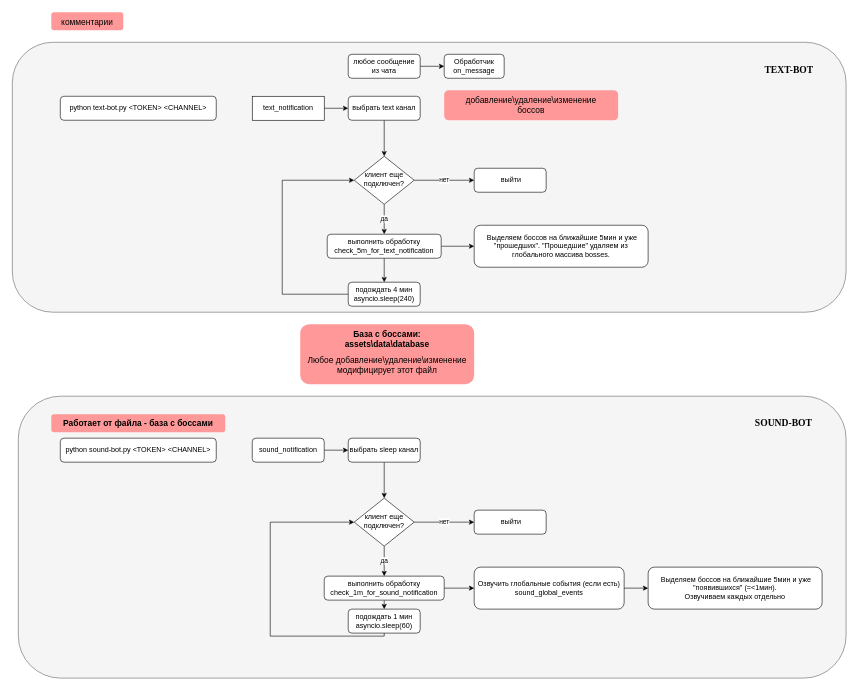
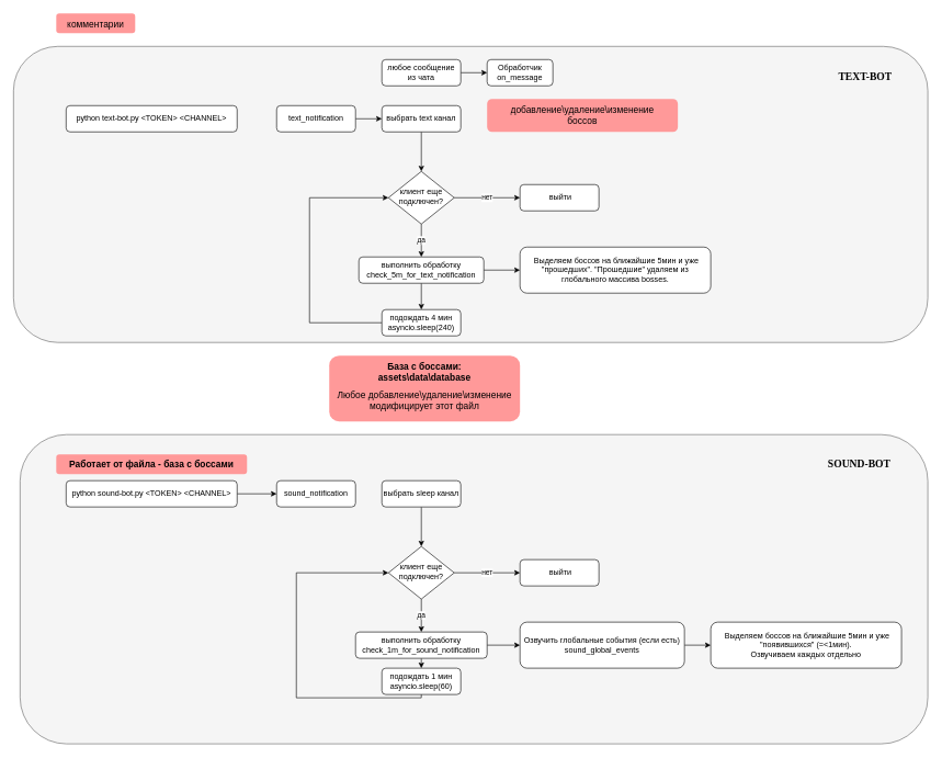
  <mxCell id="0" />
  <mxCell id="1" parent="0" />
  <mxCell id="2" value="" style="rounded=1;whiteSpace=wrap;html=1;labelBackgroundColor=default;labelBorderColor=none;fontSize=14;fillColor=#f5f5f5;textOpacity=10;fontColor=#333333;strokeColor=#666666;" vertex="1" parent="1"><mxGeometry x="20" y="70" width="1390" height="450" as="geometry" /></mxCell>
  <mxCell id="3" value="" style="rounded=1;whiteSpace=wrap;html=1;labelBackgroundColor=default;labelBorderColor=none;fontSize=14;fillColor=#f5f5f5;textOpacity=10;fontColor=#333333;strokeColor=#666666;" vertex="1" parent="1"><mxGeometry x="30" y="660" width="1380" height="470" as="geometry" /></mxCell>
  <mxCell id="4" value="python text-bot.py &amp;lt;TOKEN&amp;gt; &amp;lt;CHANNEL&amp;gt;" style="rounded=1;whiteSpace=wrap;html=1;fontSize=12;glass=0;strokeWidth=1;shadow=0;" parent="1" vertex="1"><mxGeometry x="100" y="160" width="260" height="40" as="geometry" /></mxCell>
  <mxCell id="5" style="edgeStyle=orthogonalEdgeStyle;rounded=0;orthogonalLoop=1;jettySize=auto;html=1;entryX=0;entryY=0.5;entryDx=0;entryDy=0;" edge="1" parent="1" source="6" target="11"><mxGeometry relative="1" as="geometry" /></mxCell>
- <mxCell id="6" value="text_notification" style="whiteSpace=wrap;html=1;fontSize=12;glass=0;strokeWidth=1;shadow=0;rounded=0;" vertex="1" parent="1"><mxGeometry x="420" y="160" width="120" height="40" as="geometry" /></mxCell>
+ <mxCell id="6" value="text_notification" style="rounded=1;whiteSpace=wrap;html=1;fontSize=12;glass=0;strokeWidth=1;shadow=0;" vertex="1" parent="1"><mxGeometry x="420" y="160" width="120" height="40" as="geometry" /></mxCell>
  <mxCell id="7" value="да" style="edgeStyle=orthogonalEdgeStyle;rounded=0;orthogonalLoop=1;jettySize=auto;html=1;entryX=0.5;entryY=0;entryDx=0;entryDy=0;" edge="1" parent="1" source="9" target="15"><mxGeometry relative="1" as="geometry" /></mxCell>
  <mxCell id="8" value="нет" style="edgeStyle=orthogonalEdgeStyle;rounded=0;orthogonalLoop=1;jettySize=auto;html=1;entryX=0;entryY=0.5;entryDx=0;entryDy=0;" edge="1" parent="1" source="9" target="12"><mxGeometry relative="1" as="geometry" /></mxCell>
  <mxCell id="9" value="клиент еще подключен?" style="rhombus;whiteSpace=wrap;html=1;shadow=0;fontFamily=Helvetica;fontSize=12;align=center;strokeWidth=1;spacing=6;spacingTop=-4;" vertex="1" parent="1"><mxGeometry x="590" y="260" width="100" height="80" as="geometry" /></mxCell>
  <mxCell id="10" style="edgeStyle=orthogonalEdgeStyle;rounded=0;orthogonalLoop=1;jettySize=auto;html=1;" edge="1" parent="1" source="11" target="9"><mxGeometry relative="1" as="geometry" /></mxCell>
  <mxCell id="11" value="выбрать text канал" style="rounded=1;whiteSpace=wrap;html=1;fontSize=12;glass=0;strokeWidth=1;shadow=0;" vertex="1" parent="1"><mxGeometry x="580" y="160" width="120" height="40" as="geometry" /></mxCell>
  <mxCell id="12" value="&amp;nbsp;выйти" style="rounded=1;whiteSpace=wrap;html=1;fontSize=12;glass=0;strokeWidth=1;shadow=0;" vertex="1" parent="1"><mxGeometry x="790" y="280" width="120" height="40" as="geometry" /></mxCell>
  <mxCell id="13" style="edgeStyle=orthogonalEdgeStyle;rounded=0;orthogonalLoop=1;jettySize=auto;html=1;exitX=0.5;exitY=1;exitDx=0;exitDy=0;entryX=0.5;entryY=0;entryDx=0;entryDy=0;" edge="1" parent="1" source="15" target="17"><mxGeometry relative="1" as="geometry" /></mxCell>
  <mxCell id="14" style="edgeStyle=orthogonalEdgeStyle;rounded=0;orthogonalLoop=1;jettySize=auto;html=1;" edge="1" parent="1" source="15" target="18"><mxGeometry relative="1" as="geometry"><mxPoint x="900" y="410" as="targetPoint" /></mxGeometry></mxCell>
  <mxCell id="15" value="выполнить обработку&lt;br&gt;check_5m_for_text_notification" style="rounded=1;whiteSpace=wrap;html=1;fontSize=12;glass=0;strokeWidth=1;shadow=0;" vertex="1" parent="1"><mxGeometry x="545" y="390" width="190" height="40" as="geometry" /></mxCell>
  <mxCell id="16" style="edgeStyle=orthogonalEdgeStyle;rounded=0;orthogonalLoop=1;jettySize=auto;html=1;entryX=0;entryY=0.5;entryDx=0;entryDy=0;fontSize=14;" edge="1" parent="1" source="17" target="9"><mxGeometry relative="1" as="geometry"><Array as="points"><mxPoint x="470" y="490" /><mxPoint x="470" y="300" /></Array></mxGeometry></mxCell>
  <mxCell id="17" value="подождать 4 мин&lt;br&gt;asyncio.sleep(240)" style="rounded=1;whiteSpace=wrap;html=1;fontSize=12;glass=0;strokeWidth=1;shadow=0;" vertex="1" parent="1"><mxGeometry x="580" y="470" width="120" height="40" as="geometry" /></mxCell>
  <mxCell id="18" value="&amp;nbsp;Выделяем боссов на ближайшие 5мин и уже &quot;прошедших&quot;. &quot;Прошедшие&quot; удаляем из глобального массива bosses." style="rounded=1;whiteSpace=wrap;html=1;fontSize=12;glass=0;strokeWidth=1;shadow=0;" vertex="1" parent="1"><mxGeometry x="790" y="375" width="290" height="70" as="geometry" /></mxCell>
  <mxCell id="19" style="edgeStyle=orthogonalEdgeStyle;rounded=0;orthogonalLoop=1;jettySize=auto;html=1;entryX=0;entryY=0.5;entryDx=0;entryDy=0;" edge="1" parent="1" source="20" target="21"><mxGeometry relative="1" as="geometry" /></mxCell>
  <mxCell id="20" value="любое сообщение&lt;br&gt;из чата" style="rounded=1;whiteSpace=wrap;html=1;fontSize=12;glass=0;strokeWidth=1;shadow=0;" vertex="1" parent="1"><mxGeometry x="580" width="120" height="40" as="geometry" y="90" /></mxCell>
  <mxCell id="21" value="Обработчик&lt;br&gt;on_message" style="rounded=1;whiteSpace=wrap;html=1;" vertex="1" parent="1"><mxGeometry x="740" width="100" height="40" as="geometry" y="90" /></mxCell>
  <mxCell id="22" value="&lt;h1 style=&quot;font-size: 14px&quot;&gt;База с боссами:&lt;br style=&quot;font-size: 14px&quot;&gt;assets\data\database&lt;br style=&quot;font-size: 14px&quot;&gt;&lt;/h1&gt;&lt;div&gt;Любое добавление\удаление\изменение&lt;/div&gt;&lt;div&gt;модифицирует этот файл&lt;/div&gt;" style="text;html=1;strokeColor=none;fillColor=#FF9999;spacing=5;spacingTop=-10;whiteSpace=wrap;overflow=hidden;rounded=1;fontSize=14;align=center;" vertex="1" parent="1"><mxGeometry x="500" y="540" width="290" height="100" as="geometry" /></mxCell>
+ <mxCell id="23" style="edgeStyle=orthogonalEdgeStyle;rounded=0;orthogonalLoop=1;jettySize=auto;html=1;" edge="1" parent="1" source="24" target="26"><mxGeometry relative="1" as="geometry" /></mxCell>
  <mxCell id="24" value="python sound-bot.py &amp;lt;TOKEN&amp;gt; &amp;lt;CHANNEL&amp;gt;" style="rounded=1;whiteSpace=wrap;html=1;fontSize=12;glass=0;strokeWidth=1;shadow=0;" vertex="1" parent="1"><mxGeometry x="100" y="730" width="260" height="40" as="geometry" /></mxCell>
- <mxCell id="25" style="edgeStyle=orthogonalEdgeStyle;rounded=0;orthogonalLoop=1;jettySize=auto;html=1;entryX=0;entryY=0.5;entryDx=0;entryDy=0;" edge="1" parent="1" source="26" target="31"><mxGeometry relative="1" as="geometry" /></mxCell>
  <mxCell id="26" value="sound_notification" style="rounded=1;whiteSpace=wrap;html=1;fontSize=12;glass=0;strokeWidth=1;shadow=0;" vertex="1" parent="1"><mxGeometry x="420" y="730" width="120" height="40" as="geometry" /></mxCell>
  <mxCell id="27" value="да" style="edgeStyle=orthogonalEdgeStyle;rounded=0;orthogonalLoop=1;jettySize=auto;html=1;entryX=0.5;entryY=0;entryDx=0;entryDy=0;" edge="1" parent="1" source="29" target="35"><mxGeometry relative="1" as="geometry" /></mxCell>
  <mxCell id="28" value="нет" style="edgeStyle=orthogonalEdgeStyle;rounded=0;orthogonalLoop=1;jettySize=auto;html=1;entryX=0;entryY=0.5;entryDx=0;entryDy=0;" edge="1" parent="1" source="29" target="32"><mxGeometry relative="1" as="geometry" /></mxCell>
  <mxCell id="29" value="клиент еще подключен?" style="rhombus;whiteSpace=wrap;html=1;shadow=0;fontFamily=Helvetica;fontSize=12;align=center;strokeWidth=1;spacing=6;spacingTop=-4;" vertex="1" parent="1"><mxGeometry x="590" y="830" width="100" height="80" as="geometry" /></mxCell>
  <mxCell id="30" style="edgeStyle=orthogonalEdgeStyle;rounded=0;orthogonalLoop=1;jettySize=auto;html=1;" edge="1" parent="1" source="31" target="29"><mxGeometry relative="1" as="geometry" /></mxCell>
  <mxCell id="31" value="выбрать sleep канал" style="rounded=1;whiteSpace=wrap;html=1;fontSize=12;glass=0;strokeWidth=1;shadow=0;" vertex="1" parent="1"><mxGeometry x="580" y="730" width="120" height="40" as="geometry" /></mxCell>
  <mxCell id="32" value="&amp;nbsp;выйти" style="rounded=1;whiteSpace=wrap;html=1;fontSize=12;glass=0;strokeWidth=1;shadow=0;" vertex="1" parent="1"><mxGeometry x="790" y="850" width="120" height="40" as="geometry" /></mxCell>
  <mxCell id="33" style="edgeStyle=orthogonalEdgeStyle;rounded=0;orthogonalLoop=1;jettySize=auto;html=1;exitX=0.5;exitY=1;exitDx=0;exitDy=0;entryX=0.5;entryY=0;entryDx=0;entryDy=0;" edge="1" parent="1" source="35" target="37"><mxGeometry relative="1" as="geometry" /></mxCell>
  <mxCell id="34" style="edgeStyle=orthogonalEdgeStyle;rounded=0;orthogonalLoop=1;jettySize=auto;html=1;fontSize=14;entryX=0;entryY=0.5;entryDx=0;entryDy=0;" edge="1" parent="1" source="35" target="41"><mxGeometry relative="1" as="geometry"><mxPoint x="895" y="980" as="targetPoint" /></mxGeometry></mxCell>
  <mxCell id="35" value="выполнить обработку&lt;br&gt;check_1m_for_sound_notification" style="rounded=1;whiteSpace=wrap;html=1;fontSize=12;glass=0;strokeWidth=1;shadow=0;" vertex="1" parent="1"><mxGeometry x="540" y="960" width="200" height="40" as="geometry" /></mxCell>
  <mxCell id="36" style="edgeStyle=orthogonalEdgeStyle;rounded=0;orthogonalLoop=1;jettySize=auto;html=1;entryX=0;entryY=0.5;entryDx=0;entryDy=0;" edge="1" parent="1" source="37" target="29"><mxGeometry relative="1" as="geometry"><Array as="points"><mxPoint x="450" y="1060" /><mxPoint x="450" y="870" /></Array></mxGeometry></mxCell>
  <mxCell id="37" value="подождать 1 мин&lt;br&gt;asyncio.sleep(60)" style="rounded=1;whiteSpace=wrap;html=1;fontSize=12;glass=0;strokeWidth=1;shadow=0;" vertex="1" parent="1"><mxGeometry x="580" y="1015" width="120" height="40" as="geometry" /></mxCell>
  <mxCell id="38" value="&amp;nbsp;Выделяем боссов на ближайшие 5мин и уже &quot;появившихся&quot; (=&amp;lt;1мин). &lt;br&gt;Озвучиваем каждых отдельно" style="rounded=1;whiteSpace=wrap;html=1;fontSize=12;glass=0;strokeWidth=1;shadow=0;" vertex="1" parent="1"><mxGeometry x="1080" y="945" width="290" height="70" as="geometry" /></mxCell>
  <mxCell id="39" value="&lt;h1 style=&quot;font-size: 14px&quot;&gt;Работает от файла - база с боссами&lt;/h1&gt;" style="text;html=1;strokeColor=none;fillColor=#FF9999;spacing=5;spacingTop=-12;whiteSpace=wrap;overflow=hidden;rounded=1;fontSize=14;align=center;" vertex="1" parent="1"><mxGeometry x="85" y="690" width="290" height="30" as="geometry" /></mxCell>
  <mxCell id="40" style="edgeStyle=orthogonalEdgeStyle;rounded=0;orthogonalLoop=1;jettySize=auto;html=1;fontSize=14;" edge="1" parent="1" source="41" target="38"><mxGeometry relative="1" as="geometry" /></mxCell>
  <mxCell id="41" value="Озвучить глобальные события (если есть)&lt;br&gt;sound_global_events" style="rounded=1;whiteSpace=wrap;html=1;fontSize=12;glass=0;strokeWidth=1;shadow=0;" vertex="1" parent="1"><mxGeometry x="790" y="945" width="250" height="70" as="geometry" /></mxCell>
  <mxCell id="42" value="&lt;h1 style=&quot;font-size: 14px&quot;&gt;&lt;span style=&quot;font-weight: 400 ; text-align: left&quot;&gt;добавление\удаление\изменение&lt;/span&gt;&lt;br style=&quot;font-weight: 400 ; text-align: left&quot;&gt;&lt;span style=&quot;font-weight: 400 ; text-align: left&quot;&gt;боссов&lt;/span&gt;&lt;br&gt;&lt;/h1&gt;" style="text;html=1;strokeColor=none;fillColor=#FF9999;spacing=5;spacingTop=-10;whiteSpace=wrap;overflow=hidden;rounded=1;fontSize=14;align=center;" vertex="1" parent="1"><mxGeometry x="740" y="150" width="290" height="50" as="geometry" /></mxCell>
  <mxCell id="43" value="&lt;h1 style=&quot;text-align: left ; font-size: 14px&quot;&gt;&lt;span style=&quot;font-weight: 400&quot;&gt;комментарии&lt;/span&gt;&lt;/h1&gt;" style="text;html=1;strokeColor=none;fillColor=#FF9999;spacing=5;spacingTop=-10;whiteSpace=wrap;overflow=hidden;rounded=1;fontSize=14;align=center;" vertex="1" parent="1"><mxGeometry x="85" y="20" width="120" height="30" as="geometry" /></mxCell>
  <mxCell id="44" value="TEXT-BOT" style="text;html=1;strokeColor=none;fillColor=none;align=center;verticalAlign=middle;whiteSpace=wrap;rounded=0;labelBackgroundColor=none;labelBorderColor=none;fontSize=16;fontStyle=1;fontFamily=Times New Roman;" vertex="1" parent="1"><mxGeometry x="1260" y="100" width="110" height="30" as="geometry" /></mxCell>
  <mxCell id="45" value="SOUND-BOT" style="text;html=1;strokeColor=none;fillColor=none;align=center;verticalAlign=middle;whiteSpace=wrap;rounded=0;labelBackgroundColor=none;labelBorderColor=none;fontSize=16;fontStyle=1;fontFamily=Times New Roman;" vertex="1" parent="1"><mxGeometry x="1251" y="690" width="110" height="30" as="geometry" /></mxCell>
  <mxCell id="46" style="edgeStyle=orthogonalEdgeStyle;rounded=0;orthogonalLoop=1;jettySize=auto;html=1;exitX=0.5;exitY=1;exitDx=0;exitDy=0;fontFamily=Times New Roman;fontSize=16;" edge="1" parent="1" source="3" target="3"><mxGeometry relative="1" as="geometry" /></mxCell>
